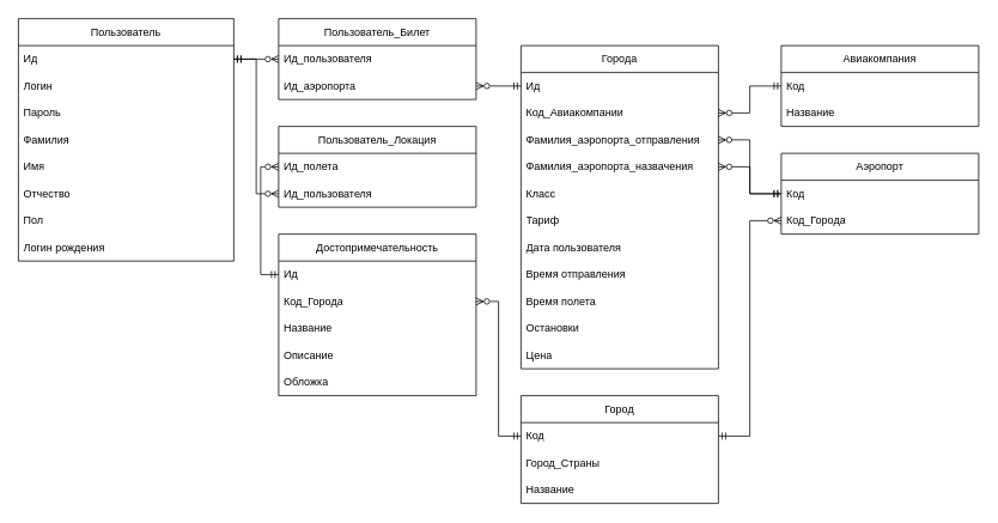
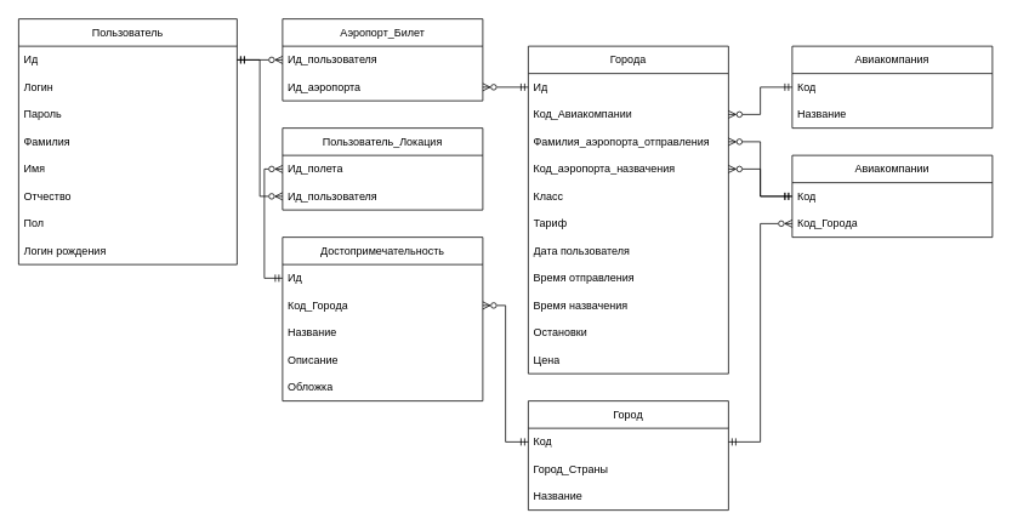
  <mxCell id="0" />
  <mxCell id="1" parent="0" />
  <mxCell id="2" value="Пользователь" style="swimlane;fontStyle=0;childLayout=stackLayout;horizontal=1;startSize=30;horizontalStack=0;resizeParent=1;resizeParentMax=0;resizeLast=0;collapsible=1;marginBottom=0;whiteSpace=wrap;html=1;" parent="1" vertex="1"><mxGeometry x="20" y="20" width="240" height="270" as="geometry" /></mxCell>
  <mxCell id="3" value="Ид" style="text;strokeColor=none;fillColor=none;align=left;verticalAlign=middle;spacingLeft=4;spacingRight=4;overflow=hidden;points=[[0,0.5],[1,0.5]];portConstraint=eastwest;rotatable=0;whiteSpace=wrap;html=1;" parent="2" vertex="1"><mxGeometry y="30" width="240" height="30" as="geometry" /></mxCell>
  <mxCell id="4" value="Логин" style="text;strokeColor=none;fillColor=none;align=left;verticalAlign=middle;spacingLeft=4;spacingRight=4;overflow=hidden;points=[[0,0.5],[1,0.5]];portConstraint=eastwest;rotatable=0;whiteSpace=wrap;html=1;" parent="2" vertex="1"><mxGeometry y="60" width="240" height="30" as="geometry" /></mxCell>
  <mxCell id="5" value="Пароль" style="text;strokeColor=none;fillColor=none;align=left;verticalAlign=middle;spacingLeft=4;spacingRight=4;overflow=hidden;points=[[0,0.5],[1,0.5]];portConstraint=eastwest;rotatable=0;whiteSpace=wrap;html=1;" parent="2" vertex="1"><mxGeometry y="90" width="240" height="30" as="geometry" /></mxCell>
  <mxCell id="6" value="Фамилия" style="text;strokeColor=none;fillColor=none;align=left;verticalAlign=middle;spacingLeft=4;spacingRight=4;overflow=hidden;points=[[0,0.5],[1,0.5]];portConstraint=eastwest;rotatable=0;whiteSpace=wrap;html=1;" parent="2" vertex="1"><mxGeometry y="120" width="240" height="30" as="geometry" /></mxCell>
  <mxCell id="7" value="Имя" style="text;strokeColor=none;fillColor=none;align=left;verticalAlign=middle;spacingLeft=4;spacingRight=4;overflow=hidden;points=[[0,0.5],[1,0.5]];portConstraint=eastwest;rotatable=0;whiteSpace=wrap;html=1;" parent="2" vertex="1"><mxGeometry y="150" width="240" height="30" as="geometry" /></mxCell>
  <mxCell id="8" value="Отчество" style="text;strokeColor=none;fillColor=none;align=left;verticalAlign=middle;spacingLeft=4;spacingRight=4;overflow=hidden;points=[[0,0.5],[1,0.5]];portConstraint=eastwest;rotatable=0;whiteSpace=wrap;html=1;" parent="2" vertex="1"><mxGeometry y="180" width="240" height="30" as="geometry" /></mxCell>
  <mxCell id="9" value="Пол" style="text;strokeColor=none;fillColor=none;align=left;verticalAlign=middle;spacingLeft=4;spacingRight=4;overflow=hidden;points=[[0,0.5],[1,0.5]];portConstraint=eastwest;rotatable=0;whiteSpace=wrap;html=1;" parent="2" vertex="1"><mxGeometry y="210" width="240" height="30" as="geometry" /></mxCell>
  <mxCell id="10" value="Логин рождения" style="text;strokeColor=none;fillColor=none;align=left;verticalAlign=middle;spacingLeft=4;spacingRight=4;overflow=hidden;points=[[0,0.5],[1,0.5]];portConstraint=eastwest;rotatable=0;whiteSpace=wrap;html=1;" parent="2" vertex="1"><mxGeometry y="240" width="240" height="30" as="geometry" /></mxCell>
  <mxCell id="11" value="Города" style="swimlane;fontStyle=0;childLayout=stackLayout;horizontal=1;startSize=30;horizontalStack=0;resizeParent=1;resizeParentMax=0;resizeLast=0;collapsible=1;marginBottom=0;whiteSpace=wrap;html=1;" parent="1" vertex="1"><mxGeometry x="580" y="50" width="220" height="360" as="geometry" /></mxCell>
  <mxCell id="12" value="Ид" style="text;strokeColor=none;fillColor=none;align=left;verticalAlign=middle;spacingLeft=4;spacingRight=4;overflow=hidden;points=[[0,0.5],[1,0.5]];portConstraint=eastwest;rotatable=0;whiteSpace=wrap;html=1;" parent="11" vertex="1"><mxGeometry y="30" width="220" height="30" as="geometry" /></mxCell>
  <mxCell id="13" value="Код_Авиакомпании" style="text;strokeColor=none;fillColor=none;align=left;verticalAlign=middle;spacingLeft=4;spacingRight=4;overflow=hidden;points=[[0,0.5],[1,0.5]];portConstraint=eastwest;rotatable=0;whiteSpace=wrap;html=1;" parent="11" vertex="1"><mxGeometry y="60" width="220" height="30" as="geometry" /></mxCell>
  <mxCell id="14" value="Фамилия_аэропорта_отправления" style="text;strokeColor=none;fillColor=none;align=left;verticalAlign=middle;spacingLeft=4;spacingRight=4;overflow=hidden;points=[[0,0.5],[1,0.5]];portConstraint=eastwest;rotatable=0;whiteSpace=wrap;html=1;" parent="11" vertex="1"><mxGeometry y="90" width="220" height="30" as="geometry" /></mxCell>
- <mxCell id="15" value="Фамилия_аэропорта_назвачения" style="text;strokeColor=none;fillColor=none;align=left;verticalAlign=middle;spacingLeft=4;spacingRight=4;overflow=hidden;points=[[0,0.5],[1,0.5]];portConstraint=eastwest;rotatable=0;whiteSpace=wrap;html=1;" parent="11" vertex="1"><mxGeometry y="120" width="220" height="30" as="geometry" /></mxCell>
+ <mxCell id="15" value="Код_аэропорта_назвачения" style="text;strokeColor=none;fillColor=none;align=left;verticalAlign=middle;spacingLeft=4;spacingRight=4;overflow=hidden;points=[[0,0.5],[1,0.5]];portConstraint=eastwest;rotatable=0;whiteSpace=wrap;html=1;" parent="11" vertex="1"><mxGeometry y="120" width="220" height="30" as="geometry" /></mxCell>
  <mxCell id="16" value="Класс" style="text;strokeColor=none;fillColor=none;align=left;verticalAlign=middle;spacingLeft=4;spacingRight=4;overflow=hidden;points=[[0,0.5],[1,0.5]];portConstraint=eastwest;rotatable=0;whiteSpace=wrap;html=1;" parent="11" vertex="1"><mxGeometry y="150" width="220" height="30" as="geometry" /></mxCell>
  <mxCell id="17" value="Тариф" style="text;strokeColor=none;fillColor=none;align=left;verticalAlign=middle;spacingLeft=4;spacingRight=4;overflow=hidden;points=[[0,0.5],[1,0.5]];portConstraint=eastwest;rotatable=0;whiteSpace=wrap;html=1;" parent="11" vertex="1"><mxGeometry y="180" width="220" height="30" as="geometry" /></mxCell>
  <mxCell id="18" value="Дата пользователя" style="text;strokeColor=none;fillColor=none;align=left;verticalAlign=middle;spacingLeft=4;spacingRight=4;overflow=hidden;points=[[0,0.5],[1,0.5]];portConstraint=eastwest;rotatable=0;whiteSpace=wrap;html=1;" parent="11" vertex="1"><mxGeometry y="210" width="220" height="30" as="geometry" /></mxCell>
  <mxCell id="19" value="Время отправления" style="text;strokeColor=none;fillColor=none;align=left;verticalAlign=middle;spacingLeft=4;spacingRight=4;overflow=hidden;points=[[0,0.5],[1,0.5]];portConstraint=eastwest;rotatable=0;whiteSpace=wrap;html=1;" parent="11" vertex="1"><mxGeometry y="240" width="220" height="30" as="geometry" /></mxCell>
- <mxCell id="20" value="Время полета" style="text;strokeColor=none;fillColor=none;align=left;verticalAlign=middle;spacingLeft=4;spacingRight=4;overflow=hidden;points=[[0,0.5],[1,0.5]];portConstraint=eastwest;rotatable=0;whiteSpace=wrap;html=1;" parent="11" vertex="1"><mxGeometry y="270" width="220" height="30" as="geometry" /></mxCell>
+ <mxCell id="20" value="Время назвачения" style="text;strokeColor=none;fillColor=none;align=left;verticalAlign=middle;spacingLeft=4;spacingRight=4;overflow=hidden;points=[[0,0.5],[1,0.5]];portConstraint=eastwest;rotatable=0;whiteSpace=wrap;html=1;" parent="11" vertex="1"><mxGeometry y="270" width="220" height="30" as="geometry" /></mxCell>
  <mxCell id="21" value="Остановки" style="text;strokeColor=none;fillColor=none;align=left;verticalAlign=middle;spacingLeft=4;spacingRight=4;overflow=hidden;points=[[0,0.5],[1,0.5]];portConstraint=eastwest;rotatable=0;whiteSpace=wrap;html=1;" parent="11" vertex="1"><mxGeometry y="300" width="220" height="30" as="geometry" /></mxCell>
  <mxCell id="22" value="Цена" style="text;strokeColor=none;fillColor=none;align=left;verticalAlign=middle;spacingLeft=4;spacingRight=4;overflow=hidden;points=[[0,0.5],[1,0.5]];portConstraint=eastwest;rotatable=0;whiteSpace=wrap;html=1;" parent="11" vertex="1"><mxGeometry y="330" width="220" height="30" as="geometry" /></mxCell>
  <mxCell id="23" value="Достопримечательность" style="swimlane;fontStyle=0;childLayout=stackLayout;horizontal=1;startSize=30;horizontalStack=0;resizeParent=1;resizeParentMax=0;resizeLast=0;collapsible=1;marginBottom=0;whiteSpace=wrap;html=1;" parent="1" vertex="1"><mxGeometry x="310" y="260" width="220" height="180" as="geometry" /></mxCell>
  <mxCell id="24" value="Ид" style="text;strokeColor=none;fillColor=none;align=left;verticalAlign=middle;spacingLeft=4;spacingRight=4;overflow=hidden;points=[[0,0.5],[1,0.5]];portConstraint=eastwest;rotatable=0;whiteSpace=wrap;html=1;" parent="23" vertex="1"><mxGeometry y="30" width="220" height="30" as="geometry" /></mxCell>
  <mxCell id="25" value="Код_Города" style="text;strokeColor=none;fillColor=none;align=left;verticalAlign=middle;spacingLeft=4;spacingRight=4;overflow=hidden;points=[[0,0.5],[1,0.5]];portConstraint=eastwest;rotatable=0;whiteSpace=wrap;html=1;" parent="23" vertex="1"><mxGeometry y="60" width="220" height="30" as="geometry" /></mxCell>
  <mxCell id="26" value="Название" style="text;strokeColor=none;fillColor=none;align=left;verticalAlign=middle;spacingLeft=4;spacingRight=4;overflow=hidden;points=[[0,0.5],[1,0.5]];portConstraint=eastwest;rotatable=0;whiteSpace=wrap;html=1;" parent="23" vertex="1"><mxGeometry y="90" width="220" height="30" as="geometry" /></mxCell>
  <mxCell id="27" value="Описание" style="text;strokeColor=none;fillColor=none;align=left;verticalAlign=middle;spacingLeft=4;spacingRight=4;overflow=hidden;points=[[0,0.5],[1,0.5]];portConstraint=eastwest;rotatable=0;whiteSpace=wrap;html=1;" parent="23" vertex="1"><mxGeometry y="120" width="220" height="30" as="geometry" /></mxCell>
  <mxCell id="28" value="Обложка" style="text;strokeColor=none;fillColor=none;align=left;verticalAlign=middle;spacingLeft=4;spacingRight=4;overflow=hidden;points=[[0,0.5],[1,0.5]];portConstraint=eastwest;rotatable=0;whiteSpace=wrap;html=1;" parent="23" vertex="1"><mxGeometry y="150" width="220" height="30" as="geometry" /></mxCell>
- <mxCell id="29" value="Пользователь_Билет" style="swimlane;fontStyle=0;childLayout=stackLayout;horizontal=1;startSize=30;horizontalStack=0;resizeParent=1;resizeParentMax=0;resizeLast=0;collapsible=1;marginBottom=0;whiteSpace=wrap;html=1;" parent="1" vertex="1"><mxGeometry x="310" y="20" width="220" height="90" as="geometry" /></mxCell>
+ <mxCell id="29" value="Аэропорт_Билет" style="swimlane;fontStyle=0;childLayout=stackLayout;horizontal=1;startSize=30;horizontalStack=0;resizeParent=1;resizeParentMax=0;resizeLast=0;collapsible=1;marginBottom=0;whiteSpace=wrap;html=1;" parent="1" vertex="1"><mxGeometry x="310" y="20" width="220" height="90" as="geometry" /></mxCell>
  <mxCell id="30" value="Ид_пользователя" style="text;strokeColor=none;fillColor=none;align=left;verticalAlign=middle;spacingLeft=4;spacingRight=4;overflow=hidden;points=[[0,0.5],[1,0.5]];portConstraint=eastwest;rotatable=0;whiteSpace=wrap;html=1;" parent="29" vertex="1"><mxGeometry y="30" width="220" height="30" as="geometry" /></mxCell>
  <mxCell id="31" value="Ид_аэропорта" style="text;strokeColor=none;fillColor=none;align=left;verticalAlign=middle;spacingLeft=4;spacingRight=4;overflow=hidden;points=[[0,0.5],[1,0.5]];portConstraint=eastwest;rotatable=0;whiteSpace=wrap;html=1;" parent="29" vertex="1"><mxGeometry y="60" width="220" height="30" as="geometry" /></mxCell>
  <mxCell id="32" value="Пользователь_Локация" style="swimlane;fontStyle=0;childLayout=stackLayout;horizontal=1;startSize=30;horizontalStack=0;resizeParent=1;resizeParentMax=0;resizeLast=0;collapsible=1;marginBottom=0;whiteSpace=wrap;html=1;" parent="1" vertex="1"><mxGeometry x="310" y="140" width="220" height="90" as="geometry" /></mxCell>
  <mxCell id="33" value="Ид_полета" style="text;strokeColor=none;fillColor=none;align=left;verticalAlign=middle;spacingLeft=4;spacingRight=4;overflow=hidden;points=[[0,0.5],[1,0.5]];portConstraint=eastwest;rotatable=0;whiteSpace=wrap;html=1;" parent="32" vertex="1"><mxGeometry y="30" width="220" height="30" as="geometry" /></mxCell>
  <mxCell id="34" value="Ид_пользователя" style="text;strokeColor=none;fillColor=none;align=left;verticalAlign=middle;spacingLeft=4;spacingRight=4;overflow=hidden;points=[[0,0.5],[1,0.5]];portConstraint=eastwest;rotatable=0;whiteSpace=wrap;html=1;" parent="32" vertex="1"><mxGeometry y="60" width="220" height="30" as="geometry" /></mxCell>
  <mxCell id="35" style="edgeStyle=orthogonalEdgeStyle;rounded=0;orthogonalLoop=1;jettySize=auto;html=1;entryX=0;entryY=0.5;entryDx=0;entryDy=0;startArrow=ERmandOne;startFill=0;endArrow=ERzeroToMany;endFill=0;" parent="1" source="3" target="34" edge="1"><mxGeometry relative="1" as="geometry" /></mxCell>
  <mxCell id="36" style="edgeStyle=orthogonalEdgeStyle;rounded=0;orthogonalLoop=1;jettySize=auto;html=1;exitX=0;exitY=0.5;exitDx=0;exitDy=0;entryX=0;entryY=0.5;entryDx=0;entryDy=0;endArrow=ERzeroToMany;endFill=0;startArrow=ERmandOne;startFill=0;" parent="1" source="24" target="33" edge="1"><mxGeometry relative="1" as="geometry" /></mxCell>
  <mxCell id="37" style="edgeStyle=orthogonalEdgeStyle;rounded=0;orthogonalLoop=1;jettySize=auto;html=1;entryX=0;entryY=0.5;entryDx=0;entryDy=0;startArrow=ERmandOne;startFill=0;endArrow=ERzeroToMany;endFill=0;" parent="1" source="3" target="30" edge="1"><mxGeometry relative="1" as="geometry" /></mxCell>
  <mxCell id="38" style="edgeStyle=orthogonalEdgeStyle;rounded=0;orthogonalLoop=1;jettySize=auto;html=1;endArrow=ERzeroToMany;endFill=0;startArrow=ERmandOne;startFill=0;" parent="1" source="12" target="31" edge="1"><mxGeometry relative="1" as="geometry" /></mxCell>
- <mxCell id="39" value="Аэропорт" style="swimlane;fontStyle=0;childLayout=stackLayout;horizontal=1;startSize=30;horizontalStack=0;resizeParent=1;resizeParentMax=0;resizeLast=0;collapsible=1;marginBottom=0;whiteSpace=wrap;html=1;" parent="1" vertex="1"><mxGeometry x="870" y="170" width="220" height="90" as="geometry" /></mxCell>
+ <mxCell id="39" value="Авиакомпании" style="swimlane;fontStyle=0;childLayout=stackLayout;horizontal=1;startSize=30;horizontalStack=0;resizeParent=1;resizeParentMax=0;resizeLast=0;collapsible=1;marginBottom=0;whiteSpace=wrap;html=1;" parent="1" vertex="1"><mxGeometry x="870" y="170" width="220" height="90" as="geometry" /></mxCell>
  <mxCell id="40" value="Код" style="text;strokeColor=none;fillColor=none;align=left;verticalAlign=middle;spacingLeft=4;spacingRight=4;overflow=hidden;points=[[0,0.5],[1,0.5]];portConstraint=eastwest;rotatable=0;whiteSpace=wrap;html=1;" parent="39" vertex="1"><mxGeometry y="30" width="220" height="30" as="geometry" /></mxCell>
  <mxCell id="41" value="Код_Города" style="text;strokeColor=none;fillColor=none;align=left;verticalAlign=middle;spacingLeft=4;spacingRight=4;overflow=hidden;points=[[0,0.5],[1,0.5]];portConstraint=eastwest;rotatable=0;whiteSpace=wrap;html=1;" parent="39" vertex="1"><mxGeometry y="60" width="220" height="30" as="geometry" /></mxCell>
  <mxCell id="42" value="Авиакомпания" style="swimlane;fontStyle=0;childLayout=stackLayout;horizontal=1;startSize=30;horizontalStack=0;resizeParent=1;resizeParentMax=0;resizeLast=0;collapsible=1;marginBottom=0;whiteSpace=wrap;html=1;" parent="1" vertex="1"><mxGeometry x="870" y="50" width="220" height="90" as="geometry" /></mxCell>
  <mxCell id="43" value="Код" style="text;strokeColor=none;fillColor=none;align=left;verticalAlign=middle;spacingLeft=4;spacingRight=4;overflow=hidden;points=[[0,0.5],[1,0.5]];portConstraint=eastwest;rotatable=0;whiteSpace=wrap;html=1;" parent="42" vertex="1"><mxGeometry y="30" width="220" height="30" as="geometry" /></mxCell>
  <mxCell id="44" value="Название" style="text;strokeColor=none;fillColor=none;align=left;verticalAlign=middle;spacingLeft=4;spacingRight=4;overflow=hidden;points=[[0,0.5],[1,0.5]];portConstraint=eastwest;rotatable=0;whiteSpace=wrap;html=1;" parent="42" vertex="1"><mxGeometry y="60" width="220" height="30" as="geometry" /></mxCell>
  <mxCell id="45" style="edgeStyle=orthogonalEdgeStyle;rounded=0;orthogonalLoop=1;jettySize=auto;html=1;exitX=0;exitY=0.5;exitDx=0;exitDy=0;entryX=1;entryY=0.5;entryDx=0;entryDy=0;startArrow=ERmandOne;startFill=0;endArrow=ERzeroToMany;endFill=0;" parent="1" source="43" target="13" edge="1"><mxGeometry relative="1" as="geometry" /></mxCell>
  <mxCell id="46" style="edgeStyle=orthogonalEdgeStyle;rounded=0;orthogonalLoop=1;jettySize=auto;html=1;entryX=1;entryY=0.5;entryDx=0;entryDy=0;endArrow=ERzeroToMany;endFill=0;startArrow=ERmandOne;startFill=0;" parent="1" source="40" target="14" edge="1"><mxGeometry relative="1" as="geometry" /></mxCell>
  <mxCell id="47" style="edgeStyle=orthogonalEdgeStyle;rounded=0;orthogonalLoop=1;jettySize=auto;html=1;entryX=1;entryY=0.5;entryDx=0;entryDy=0;endArrow=ERzeroToMany;endFill=0;startArrow=ERmandOne;startFill=0;" parent="1" source="40" target="15" edge="1"><mxGeometry relative="1" as="geometry" /></mxCell>
  <mxCell id="48" value="Город" style="swimlane;fontStyle=0;childLayout=stackLayout;horizontal=1;startSize=30;horizontalStack=0;resizeParent=1;resizeParentMax=0;resizeLast=0;collapsible=1;marginBottom=0;whiteSpace=wrap;html=1;" parent="1" vertex="1"><mxGeometry x="580" y="440" width="220" height="120" as="geometry" /></mxCell>
  <mxCell id="49" value="Код" style="text;strokeColor=none;fillColor=none;align=left;verticalAlign=middle;spacingLeft=4;spacingRight=4;overflow=hidden;points=[[0,0.5],[1,0.5]];portConstraint=eastwest;rotatable=0;whiteSpace=wrap;html=1;" parent="48" vertex="1"><mxGeometry y="30" width="220" height="30" as="geometry" /></mxCell>
  <mxCell id="50" value="Город_Страны" style="text;strokeColor=none;fillColor=none;align=left;verticalAlign=middle;spacingLeft=4;spacingRight=4;overflow=hidden;points=[[0,0.5],[1,0.5]];portConstraint=eastwest;rotatable=0;whiteSpace=wrap;html=1;" parent="48" vertex="1"><mxGeometry y="60" width="220" height="30" as="geometry" /></mxCell>
  <mxCell id="51" value="Название" style="text;strokeColor=none;fillColor=none;align=left;verticalAlign=middle;spacingLeft=4;spacingRight=4;overflow=hidden;points=[[0,0.5],[1,0.5]];portConstraint=eastwest;rotatable=0;whiteSpace=wrap;html=1;" parent="48" vertex="1"><mxGeometry y="90" width="220" height="30" as="geometry" /></mxCell>
  <mxCell id="52" style="edgeStyle=orthogonalEdgeStyle;rounded=0;orthogonalLoop=1;jettySize=auto;html=1;entryX=0;entryY=0.5;entryDx=0;entryDy=0;startArrow=ERzeroToMany;startFill=0;endArrow=ERmandOne;endFill=0;" parent="1" source="25" target="49" edge="1"><mxGeometry relative="1" as="geometry" /></mxCell>
  <mxCell id="53" style="edgeStyle=orthogonalEdgeStyle;rounded=0;orthogonalLoop=1;jettySize=auto;html=1;entryX=0;entryY=0.5;entryDx=0;entryDy=0;endArrow=ERzeroToMany;endFill=0;startArrow=ERmandOne;startFill=0;" parent="1" source="49" target="41" edge="1"><mxGeometry relative="1" as="geometry" /></mxCell>
